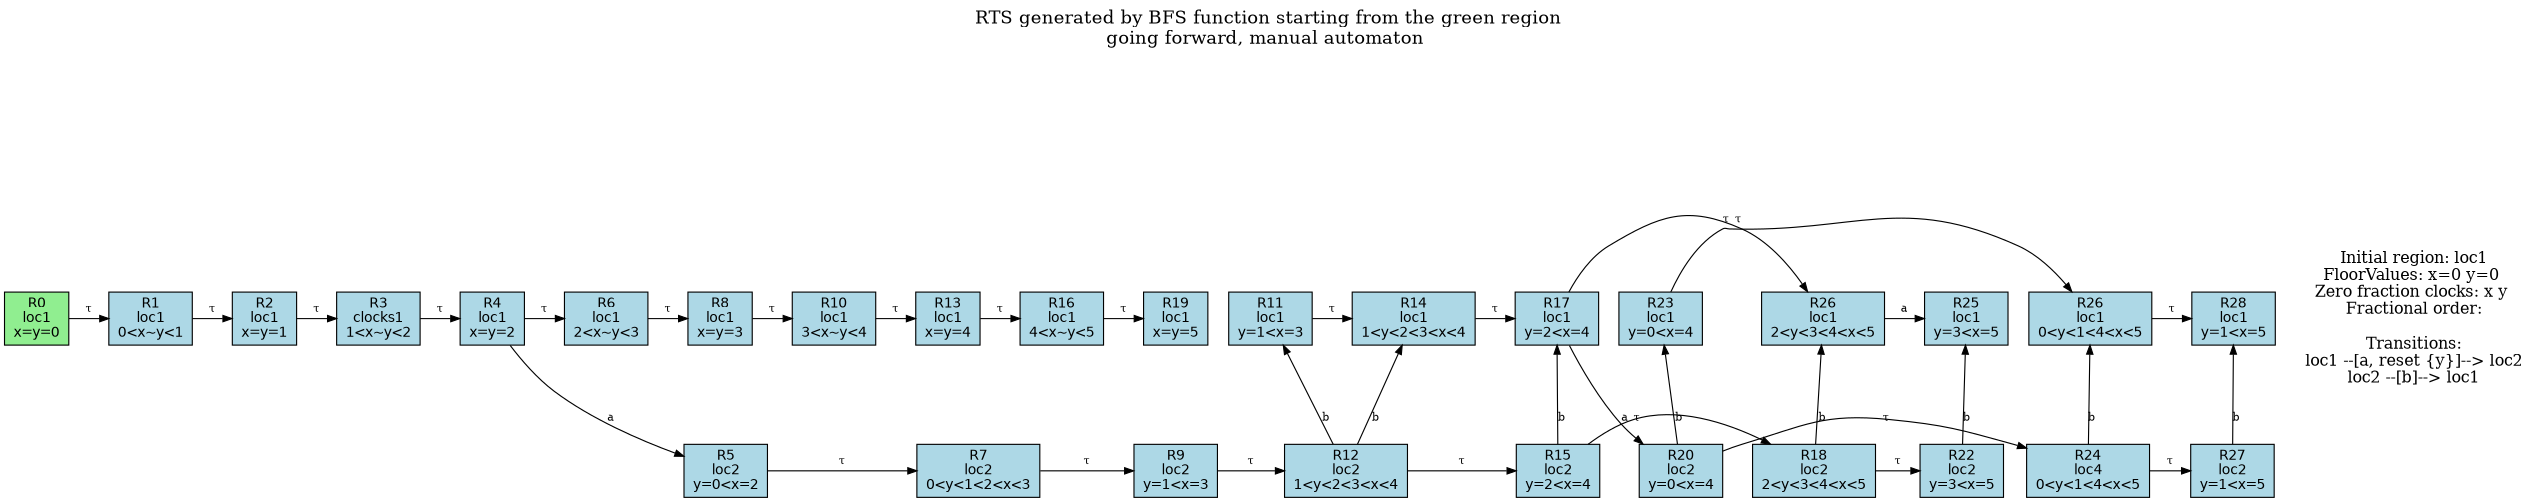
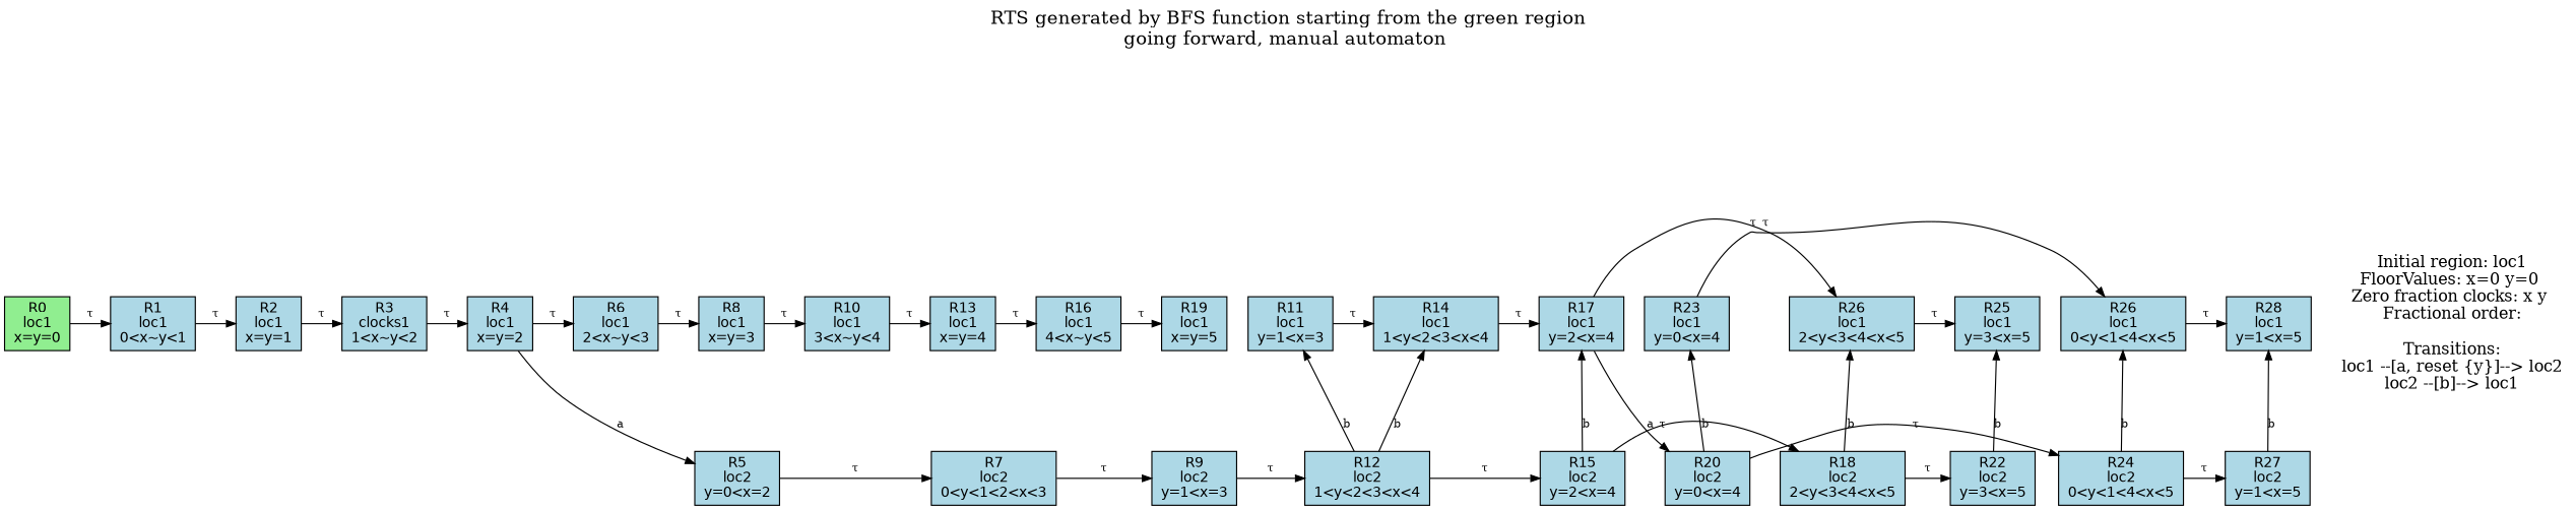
  digraph {
    fontsize=16
    label="RTS generated by BFS function starting from the green region\ngoing forward, manual automaton \n\n"
    labelloc=t
    rankdir=TB
    splines=true
    node [fillcolor=lightblue fontname=Helvetica fontsize=12 shape=box style=filled]
    edge [arrowsize=0.8 color=black fontsize=10]
    n1 [fillcolor=lightgreen label="R0\nloc1\nx=y=0"]
    n2 [label="R1\nloc1\n0<x~y<1"]
    n3 [label="R2\nloc1\nx=y=1"]
    n4 [label="R3\nclocks1\n1<x~y<2"]
    n5 [label="R4\nloc1\nx=y=2"]
    n6 [label="R6\nloc1\n2<x~y<3"]
    n7 [label="R8\nloc1\nx=y=3"]
    n8 [label="R10\nloc1\n3<x~y<4"]
    n9 [label="R11\nloc1\ny=1<x=3"]
    n10 [label="R13\nloc1\nx=y=4"]
    n11 [label="R14\nloc1\n1<y<2<3<x<4"]
    n12 [label="R16\nloc1\n4<x~y<5"]
    n13 [label="R17\nloc1\ny=2<x=4"]
    n14 [label="R19\nloc1\nx=y=5"]
    n15 [label="R26\nloc1\n2<y<3<4<x<5"]
    n16 [label="R23\nloc1\ny=0<x=4"]
    n17 [label="R25\nloc1\ny=3<x=5"]
    n18 [label="R26\nloc1\n0<y<1<4<x<5"]
    n19 [label="R28\nloc1\ny=1<x=5"]
    n20 [label="R5\nloc2\ny=0<x=2"]
    n21 [label="R7\nloc2\n0<y<1<2<x<3"]
    n22 [label="R9\nloc2\ny=1<x=3"]
    n23 [label="R12\nloc2\n1<y<2<3<x<4"]
    n24 [label="R15\nloc2\ny=2<x=4"]
    n25 [label="R18\nloc2\n2<y<3<4<x<5"]
    n26 [label="R20\nloc2\ny=0<x=4"]
    n27 [label="R22\nloc2\ny=3<x=5"]
-   n28 [label="R24\nloc4\n0<y<1<4<x<5"]
+   n28 [label="R24\nloc2\n0<y<1<4<x<5"]
    n29 [label="R27\nloc2\ny=1<x=5"]
    n30 [label="Initial region: loc1\nFloorValues: x=0 y=0 \nZero fraction clocks: x y \nFractional order:\n\nTransitions:\nloc1 --[a, reset {y}]--> loc2\nloc2 --[b]--> loc1\n" shape=plaintext fillcolor="" fontname="" fontsize="" style=""]
    subgraph sub_1 {
      rank=same
      n1
      n2
      n3
      n4
      n5
      n6
      n7
      n8
      n9
      n10
      n11
      n12
      n13
      n14
      n15
      n16
      n17
      n18
      n19
    }
    subgraph sub_2 {
      rank=same
      n20
      n21
      n22
      n23
      n24
      n25
      n26
      n27
      n28
      n29
    }
    n1 -> n2 [label="τ"]
    n2 -> n3 [label="τ"]
    n3 -> n4 [label="τ"]
    n4 -> n5 [label="τ"]
    n5 -> n6 [label="τ"]
    n5 -> n20 [label=a]
    n6 -> n7 [label="τ"]
    n7 -> n8 [label="τ"]
    n8 -> n10 [label="τ"]
    n9 -> n11 [label="τ"]
    n10 -> n12 [label="τ"]
    n11 -> n13 [label="τ"]
    n12 -> n14 [label="τ"]
    n13 -> n15 [label="τ"]
    n13 -> n26 [label=a]
-   n15 -> n17 [label=a]
+   n15 -> n17 [label="τ"]
    n16 -> n18 [label="τ"]
    n18 -> n19 [label="τ"]
    n20 -> n21 [label="τ"]
    n21 -> n22 [label="τ"]
    n22 -> n23 [label="τ"]
    n23 -> n9 [label=b]
    n23 -> n11 [label=b]
    n23 -> n24 [label="τ"]
    n24 -> n13 [label=b]
    n24 -> n25 [label="τ"]
    n25 -> n15 [label=b]
    n25 -> n27 [label="τ"]
    n26 -> n16 [label=b]
    n26 -> n28 [label="τ"]
    n27 -> n17 [label=b]
    n28 -> n18 [label=b]
    n28 -> n29 [label="τ"]
    n29 -> n19 [label=b]
  }
